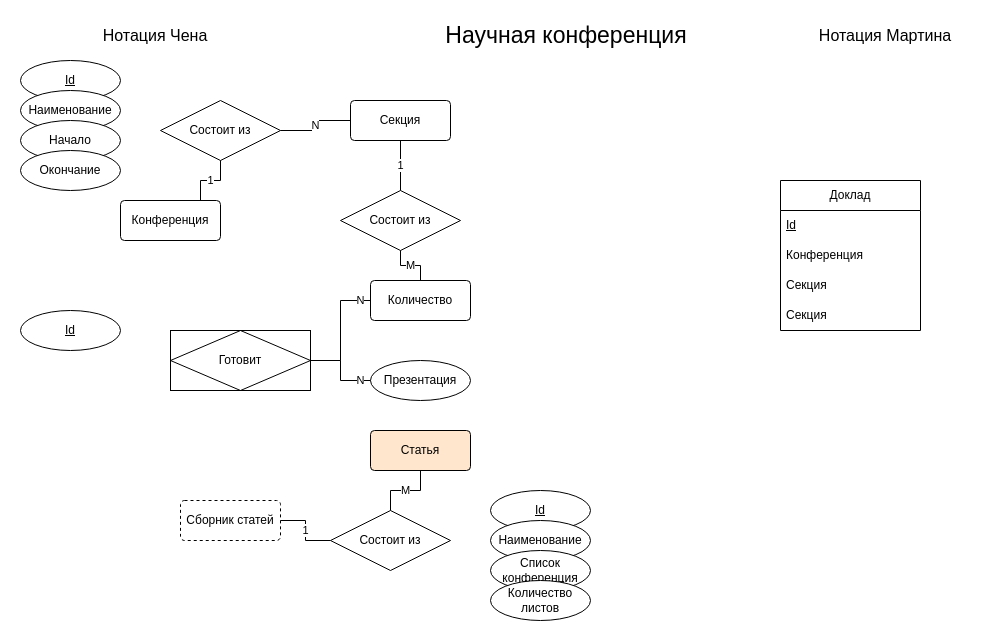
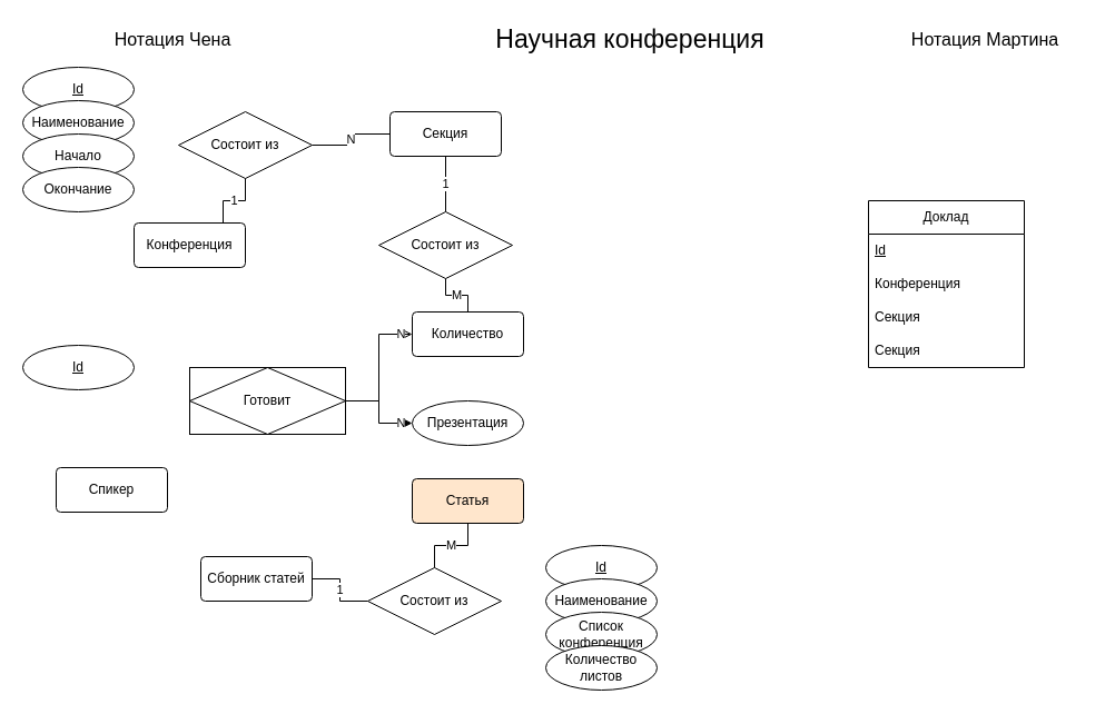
  <mxCell id="0" />
  <mxCell id="1" parent="0" />
  <mxCell id="2" value="Научная конференция" style="text;html=1;align=center;verticalAlign=middle;whiteSpace=wrap;rounded=0;fontSize=23;" vertex="1" parent="1"><mxGeometry x="410" y="20" width="312" height="30" as="geometry" /></mxCell>
  <mxCell id="3" value="&lt;font style=&quot;font-size: 16px;&quot;&gt;Нотация Чена&lt;/font&gt;" style="text;html=1;align=center;verticalAlign=middle;whiteSpace=wrap;rounded=0;fontSize=18;" vertex="1" parent="1"><mxGeometry x="90" y="20" width="130" height="30" as="geometry" /></mxCell>
  <mxCell id="4" value="&lt;font style=&quot;font-size: 16px;&quot;&gt;Нотация Мартина&lt;/font&gt;" style="text;html=1;align=center;verticalAlign=middle;whiteSpace=wrap;rounded=0;fontSize=18;" vertex="1" parent="1"><mxGeometry x="790" y="20" width="190" height="30" as="geometry" /></mxCell>
  <mxCell id="5" value="Конференция" style="rounded=1;arcSize=10;whiteSpace=wrap;html=1;align=center;" vertex="1" parent="1"><mxGeometry x="120" y="200" width="100" height="40" as="geometry" /></mxCell>
+ <mxCell id="6" value="Спикер" style="rounded=1;arcSize=10;whiteSpace=wrap;html=1;align=center;" vertex="1" parent="1"><mxGeometry x="50" y="420" width="100" height="40" as="geometry" /></mxCell>
  <mxCell id="7" value="Количество" style="rounded=1;arcSize=10;whiteSpace=wrap;html=1;align=center;" vertex="1" parent="1"><mxGeometry x="370" y="280" width="100" height="40" as="geometry" /></mxCell>
  <mxCell id="8" value="Id" style="ellipse;whiteSpace=wrap;html=1;align=center;fontStyle=4;" vertex="1" parent="1"><mxGeometry x="20" y="60" width="100" height="40" as="geometry" /></mxCell>
  <mxCell id="9" value="Наименование" style="ellipse;whiteSpace=wrap;html=1;align=center;" vertex="1" parent="1"><mxGeometry x="20" y="90" width="100" height="40" as="geometry" /></mxCell>
  <mxCell id="10" value="Id" style="ellipse;whiteSpace=wrap;html=1;align=center;fontStyle=4;" vertex="1" parent="1"><mxGeometry x="20" y="310" width="100" height="40" as="geometry" /></mxCell>
  <mxCell id="11" value="Статья" style="rounded=1;arcSize=10;whiteSpace=wrap;html=1;align=center;fillColor=#ffe6cc;" vertex="1" parent="1"><mxGeometry x="370" y="430" width="100" height="40" as="geometry" /></mxCell>
  <mxCell id="12" value="Презентация" style="ellipse;arcSize=10;whiteSpace=wrap;html=1;align=center;" vertex="1" parent="1"><mxGeometry x="370" y="360" width="100" height="40" as="geometry" /></mxCell>
  <mxCell id="13" value="Готовит" style="shape=associativeEntity;whiteSpace=wrap;html=1;align=center;" vertex="1" parent="1"><mxGeometry x="170" y="330" width="140" height="60" as="geometry" /></mxCell>
  <mxCell id="14" value="Секция" style="rounded=1;arcSize=10;whiteSpace=wrap;html=1;align=center;" vertex="1" parent="1"><mxGeometry x="350" y="100" width="100" height="40" as="geometry" /></mxCell>
- <mxCell id="15" value="N" style="endArrow=none;html=1;rounded=0;edgeStyle=orthogonalEdgeStyle;" edge="1" parent="1" source="13" target="12"><mxGeometry x="0.75" relative="1" as="geometry"><mxPoint x="300" y="430" as="sourcePoint" /><mxPoint x="360" y="500" as="targetPoint" /><Array as="points"><mxPoint x="340" y="360" /><mxPoint x="340" y="380" /></Array><mxPoint as="offset" /></mxGeometry></mxCell>
- <mxCell id="16" value="N" style="endArrow=none;html=1;rounded=0;edgeStyle=orthogonalEdgeStyle;" edge="1" parent="1" source="13" target="7"><mxGeometry x="0.833" relative="1" as="geometry"><mxPoint x="410" y="400" as="sourcePoint" /><mxPoint x="570" y="400" as="targetPoint" /><Array as="points"><mxPoint x="340" y="360" /><mxPoint x="340" y="300" /></Array><mxPoint as="offset" /></mxGeometry></mxCell>
+ <mxCell id="15" value="N" style="endArrow=classic;html=1;rounded=0;edgeStyle=orthogonalEdgeStyle;" edge="1" parent="1" source="13" target="12"><mxGeometry x="0.75" relative="1" as="geometry"><mxPoint x="300" y="430" as="sourcePoint" /><mxPoint x="360" y="500" as="targetPoint" /><Array as="points"><mxPoint x="340" y="360" /><mxPoint x="340" y="380" /></Array><mxPoint as="offset" /></mxGeometry></mxCell>
+ <mxCell id="16" value="N" style="endArrow=open;html=1;rounded=0;edgeStyle=orthogonalEdgeStyle;" edge="1" parent="1" source="13" target="7"><mxGeometry x="0.833" relative="1" as="geometry"><mxPoint x="410" y="400" as="sourcePoint" /><mxPoint x="570" y="400" as="targetPoint" /><Array as="points"><mxPoint x="340" y="360" /><mxPoint x="340" y="300" /></Array><mxPoint as="offset" /></mxGeometry></mxCell>
  <mxCell id="17" value="Состоит из" style="shape=rhombus;perimeter=rhombusPerimeter;whiteSpace=wrap;html=1;align=center;" vertex="1" parent="1"><mxGeometry x="340" y="190" width="120" height="60" as="geometry" /></mxCell>
  <mxCell id="18" value="M" style="endArrow=none;html=1;rounded=0;edgeStyle=orthogonalEdgeStyle;" edge="1" parent="1" source="7" target="17"><mxGeometry relative="1" as="geometry"><mxPoint x="400" y="240" as="sourcePoint" /><mxPoint x="560" y="240" as="targetPoint" /></mxGeometry></mxCell>
  <mxCell id="19" value="1" style="endArrow=none;html=1;rounded=0;edgeStyle=orthogonalEdgeStyle;" edge="1" parent="1" source="17" target="14"><mxGeometry relative="1" as="geometry"><mxPoint x="820" y="220" as="sourcePoint" /><mxPoint x="800" y="190" as="targetPoint" /></mxGeometry></mxCell>
  <mxCell id="20" value="Состоит из" style="shape=rhombus;perimeter=rhombusPerimeter;whiteSpace=wrap;html=1;align=center;" vertex="1" parent="1"><mxGeometry x="160" y="100" width="120" height="60" as="geometry" /></mxCell>
  <mxCell id="21" value="N" style="endArrow=none;html=1;rounded=0;edgeStyle=orthogonalEdgeStyle;" edge="1" parent="1" target="20" source="14"><mxGeometry relative="1" as="geometry"><mxPoint x="240" y="190" as="sourcePoint" /><mxPoint x="380" y="150" as="targetPoint" /><mxPoint as="offset" /></mxGeometry></mxCell>
  <mxCell id="22" value="1" style="endArrow=none;html=1;rounded=0;edgeStyle=orthogonalEdgeStyle;" edge="1" parent="1" source="20" target="5"><mxGeometry relative="1" as="geometry"><mxPoint x="640" y="130" as="sourcePoint" /><mxPoint x="220" y="50" as="targetPoint" /><Array as="points"><mxPoint x="220" y="180" /><mxPoint x="200" y="180" /></Array></mxGeometry></mxCell>
  <mxCell id="23" value="Доклад" style="swimlane;fontStyle=0;childLayout=stackLayout;horizontal=1;startSize=30;horizontalStack=0;resizeParent=1;resizeParentMax=0;resizeLast=0;collapsible=1;marginBottom=0;whiteSpace=wrap;html=1;" vertex="1" parent="1"><mxGeometry x="780" y="180" width="140" height="150" as="geometry" /></mxCell>
  <mxCell id="24" value="Id" style="text;strokeColor=none;fillColor=none;align=left;verticalAlign=middle;spacingLeft=4;spacingRight=4;overflow=hidden;points=[[0,0.5],[1,0.5]];portConstraint=eastwest;rotatable=0;whiteSpace=wrap;html=1;fontStyle=4" vertex="1" parent="23"><mxGeometry y="30" width="140" height="30" as="geometry" /></mxCell>
  <mxCell id="25" value="Конференция" style="text;strokeColor=none;fillColor=none;align=left;verticalAlign=middle;spacingLeft=4;spacingRight=4;overflow=hidden;points=[[0,0.5],[1,0.5]];portConstraint=eastwest;rotatable=0;whiteSpace=wrap;html=1;" vertex="1" parent="23"><mxGeometry y="60" width="140" height="30" as="geometry" /></mxCell>
  <mxCell id="26" value="Секция" style="text;strokeColor=none;fillColor=none;align=left;verticalAlign=middle;spacingLeft=4;spacingRight=4;overflow=hidden;points=[[0,0.5],[1,0.5]];portConstraint=eastwest;rotatable=0;whiteSpace=wrap;html=1;" vertex="1" parent="23"><mxGeometry y="90" width="140" height="30" as="geometry" /></mxCell>
  <mxCell id="27" value="Секция" style="text;strokeColor=none;fillColor=none;align=left;verticalAlign=middle;spacingLeft=4;spacingRight=4;overflow=hidden;points=[[0,0.5],[1,0.5]];portConstraint=eastwest;rotatable=0;whiteSpace=wrap;html=1;" vertex="1" parent="23"><mxGeometry y="120" width="140" height="30" as="geometry" /></mxCell>
- <mxCell id="28" value="Сборник статей" style="rounded=1;arcSize=10;whiteSpace=wrap;html=1;align=center;dashed=1;" vertex="1" parent="1"><mxGeometry x="180" y="500" width="100" height="40" as="geometry" /></mxCell>
+ <mxCell id="28" value="Сборник статей" style="rounded=1;arcSize=10;whiteSpace=wrap;html=1;align=center;" vertex="1" parent="1"><mxGeometry x="180" y="500" width="100" height="40" as="geometry" /></mxCell>
  <mxCell id="29" value="Состоит из" style="shape=rhombus;perimeter=rhombusPerimeter;whiteSpace=wrap;html=1;align=center;" vertex="1" parent="1"><mxGeometry x="330" y="510" width="120" height="60" as="geometry" /></mxCell>
  <mxCell id="30" value="1" style="endArrow=none;html=1;rounded=0;edgeStyle=orthogonalEdgeStyle;" edge="1" parent="1" source="29" target="28"><mxGeometry relative="1" as="geometry"><mxPoint x="390" y="550" as="sourcePoint" /><mxPoint x="390" y="500" as="targetPoint" /></mxGeometry></mxCell>
  <mxCell id="31" value="M" style="endArrow=none;html=1;rounded=0;edgeStyle=orthogonalEdgeStyle;" edge="1" parent="1" source="29" target="11"><mxGeometry relative="1" as="geometry"><mxPoint x="370" y="620" as="sourcePoint" /><mxPoint x="370" y="570" as="targetPoint" /></mxGeometry></mxCell>
  <mxCell id="32" value="Начало" style="ellipse;whiteSpace=wrap;html=1;align=center;" vertex="1" parent="1"><mxGeometry x="20" y="120" width="100" height="40" as="geometry" /></mxCell>
  <mxCell id="33" value="Окончание" style="ellipse;whiteSpace=wrap;html=1;align=center;" vertex="1" parent="1"><mxGeometry x="20" y="150" width="100" height="40" as="geometry" /></mxCell>
  <mxCell id="34" value="Id" style="ellipse;whiteSpace=wrap;html=1;align=center;fontStyle=4;" vertex="1" parent="1"><mxGeometry x="490" y="490" width="100" height="40" as="geometry" /></mxCell>
  <mxCell id="35" value="Наименование" style="ellipse;whiteSpace=wrap;html=1;align=center;" vertex="1" parent="1"><mxGeometry x="490" y="520" width="100" height="40" as="geometry" /></mxCell>
  <mxCell id="36" value="Список конференция" style="ellipse;whiteSpace=wrap;html=1;align=center;" vertex="1" parent="1"><mxGeometry x="490" y="550" width="100" height="40" as="geometry" /></mxCell>
  <mxCell id="37" value="Количество листов" style="ellipse;whiteSpace=wrap;html=1;align=center;" vertex="1" parent="1"><mxGeometry x="490" y="580" width="100" height="40" as="geometry" /></mxCell>
